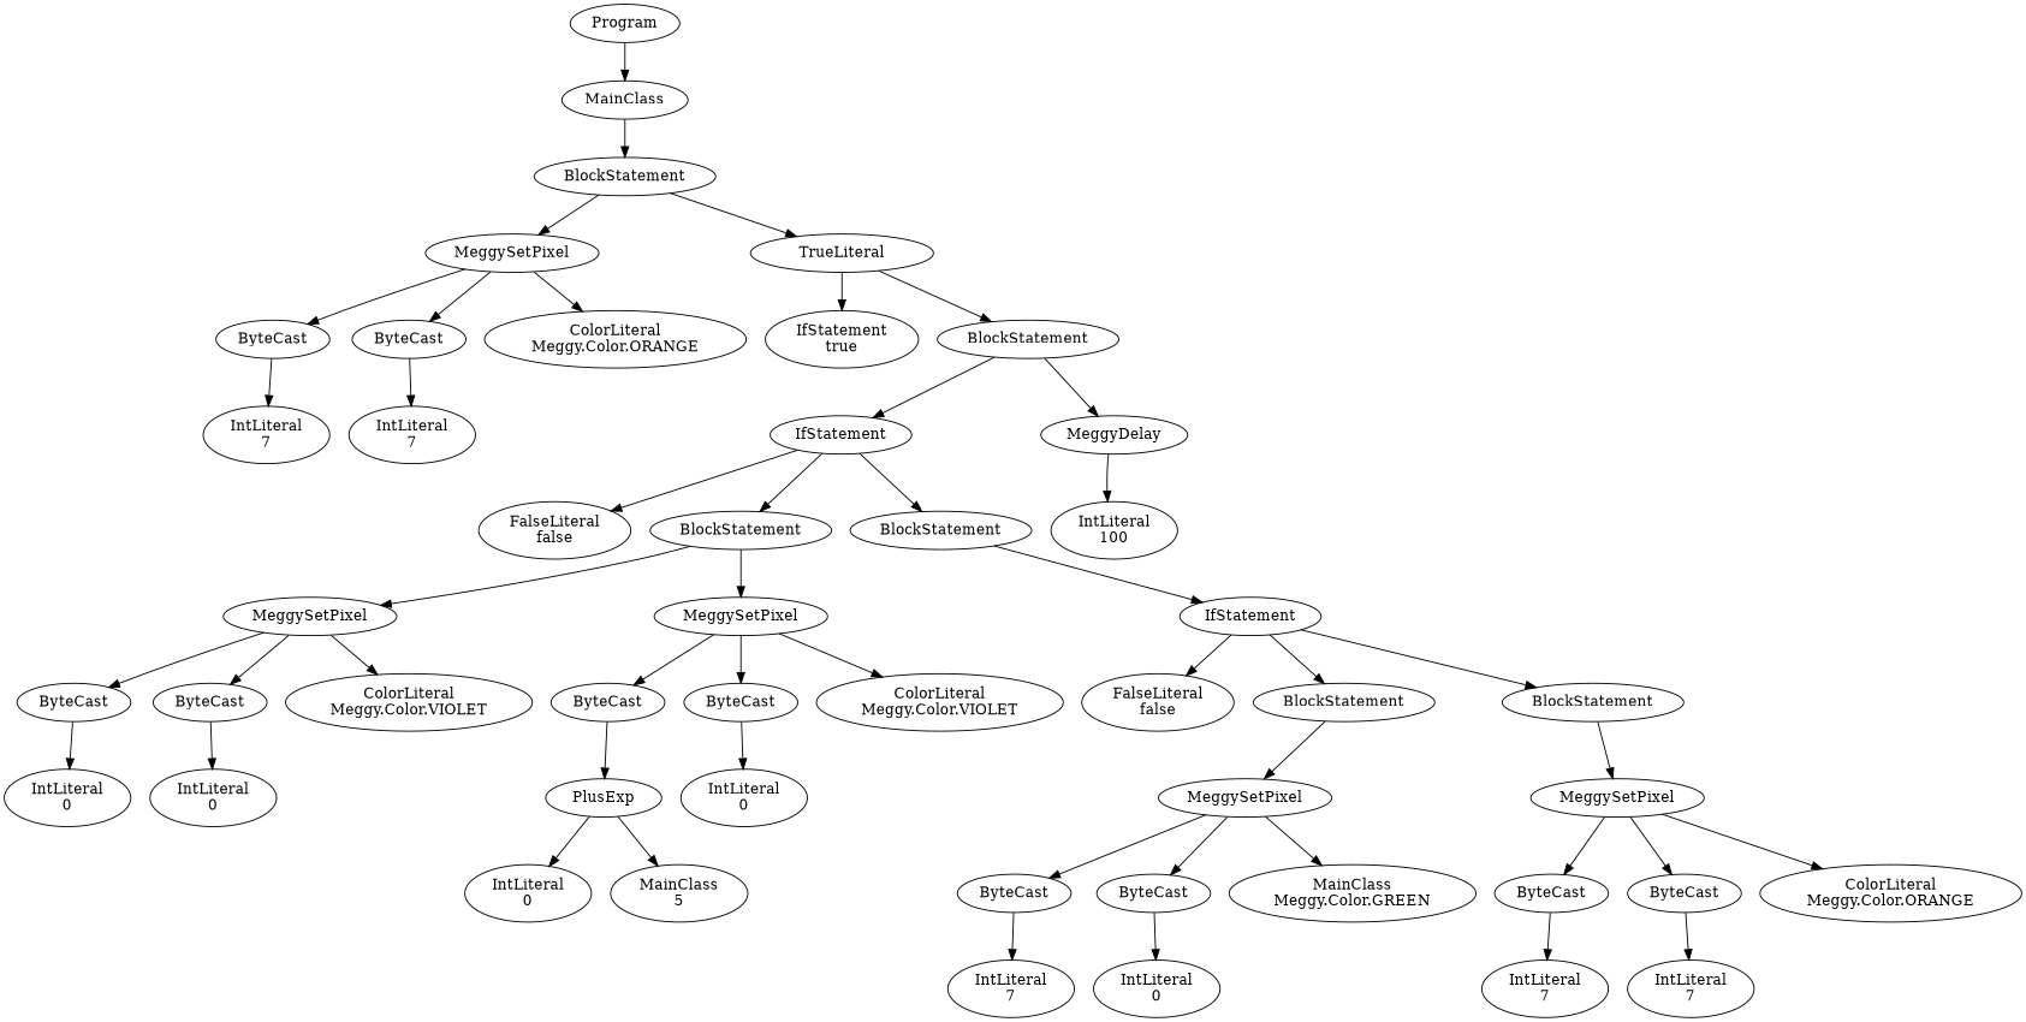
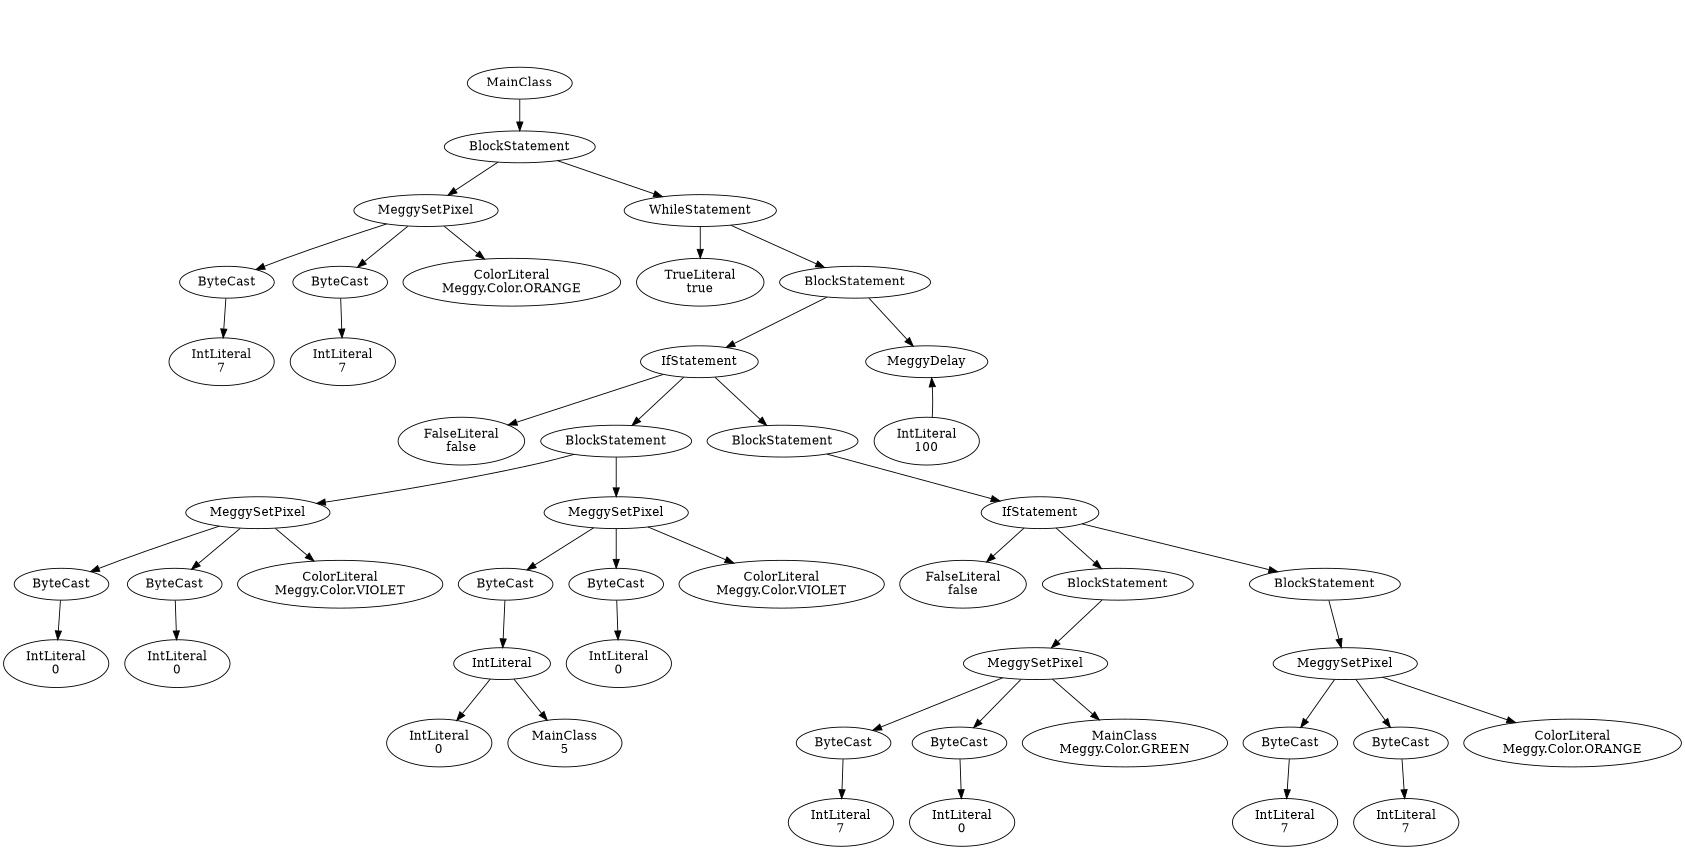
  digraph {
-   n1 [label=Program]
    n2 [label=MainClass]
    n3 [label=BlockStatement]
    n4 [label=MeggySetPixel]
-   n5 [label=TrueLiteral]
+   n5 [label=WhileStatement]
    n6 [label=ByteCast]
    n7 [label=ByteCast]
    n8 [label="ColorLiteral\nMeggy.Color.ORANGE"]
-   n9 [label="IfStatement\ntrue"]
+   n9 [label="TrueLiteral\ntrue"]
    n10 [label=BlockStatement]
    n11 [label="IntLiteral\n7"]
    n12 [label="IntLiteral\n7"]
    n13 [label=IfStatement]
    n14 [label=MeggyDelay]
    n15 [label="FalseLiteral\nfalse"]
    n16 [label=BlockStatement]
    n17 [label=BlockStatement]
    n18 [label="IntLiteral\n100"]
    n19 [label=MeggySetPixel]
    n20 [label=MeggySetPixel]
    n21 [label=IfStatement]
    n22 [label=ByteCast]
    n23 [label=ByteCast]
    n24 [label="ColorLiteral\nMeggy.Color.VIOLET"]
    n25 [label=ByteCast]
    n26 [label=ByteCast]
    n27 [label="ColorLiteral\nMeggy.Color.VIOLET"]
    n28 [label="IntLiteral\n0"]
    n29 [label="IntLiteral\n0"]
-   n30 [label=PlusExp]
+   n30 [label=IntLiteral]
    n31 [label="IntLiteral\n0"]
    n32 [label="IntLiteral\n0"]
    n33 [label="MainClass\n5"]
    n34 [label="FalseLiteral\nfalse"]
    n35 [label=BlockStatement]
    n36 [label=BlockStatement]
    n37 [label=MeggySetPixel]
    n38 [label=MeggySetPixel]
    n39 [label=ByteCast]
    n40 [label=ByteCast]
    n41 [label="MainClass\nMeggy.Color.GREEN"]
    n42 [label="IntLiteral\n7"]
    n43 [label="IntLiteral\n0"]
    n44 [label=ByteCast]
    n45 [label=ByteCast]
    n46 [label="ColorLiteral\nMeggy.Color.ORANGE"]
    n47 [label="IntLiteral\n7"]
    n48 [label="IntLiteral\n7"]
-   n1 -> n2
    n2 -> n3
    n3 -> n4
    n3 -> n5
    n4 -> n6
    n4 -> n7
    n4 -> n8
    n5 -> n9
    n5 -> n10
    n6 -> n11
    n7 -> n12
    n10 -> n13
    n10 -> n14
    n13 -> n15
    n13 -> n16
    n13 -> n17
-   n14 -> n18
+   n18 -> n14
    n16 -> n19
    n16 -> n20
    n17 -> n21
    n19 -> n22
    n19 -> n23
    n19 -> n24
    n20 -> n25
    n20 -> n26
    n20 -> n27
    n21 -> n34
    n21 -> n35
    n21 -> n36
    n22 -> n28
    n23 -> n29
    n25 -> n30
    n26 -> n31
    n30 -> n32
    n30 -> n33
    n35 -> n37
    n36 -> n38
    n37 -> n39
    n37 -> n40
    n37 -> n41
    n38 -> n44
    n38 -> n45
    n38 -> n46
    n39 -> n42
    n40 -> n43
    n44 -> n47
    n45 -> n48
  }
